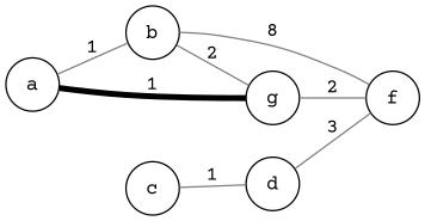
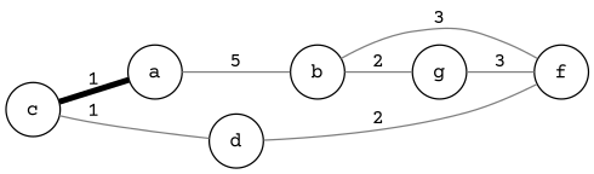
  digraph {
    fontname="Courier Prime"
    rankdir=LR
    node [fixedsize=true fontname="Courier Prime" shape=circle]
    edge [color=gray50 dir=none fontname="Courier Prime" penwidth=1]
    a
    b
    f
    g
    c
    d
-   a -> b [label=1]
-   b -> f [label=8]
+   a -> b [label=5]
+   b -> f [label=3]
    b -> g [label=2]
-   g -> f [label=2]
-   g -> a [color=black label=1 penwidth=4]
+   g -> f [label=3]
+   c -> a [color=black label=1 penwidth=4]
    c -> d [label=1]
-   d -> f [label=3]
+   d -> f [label=2]
  }
